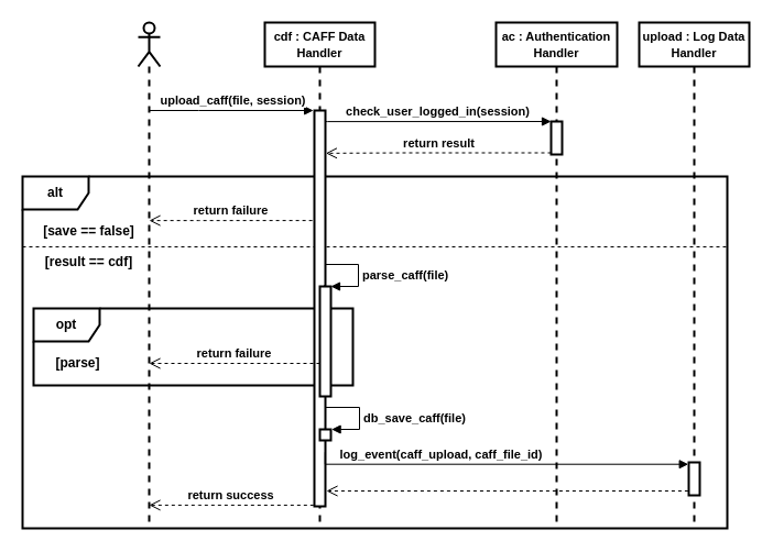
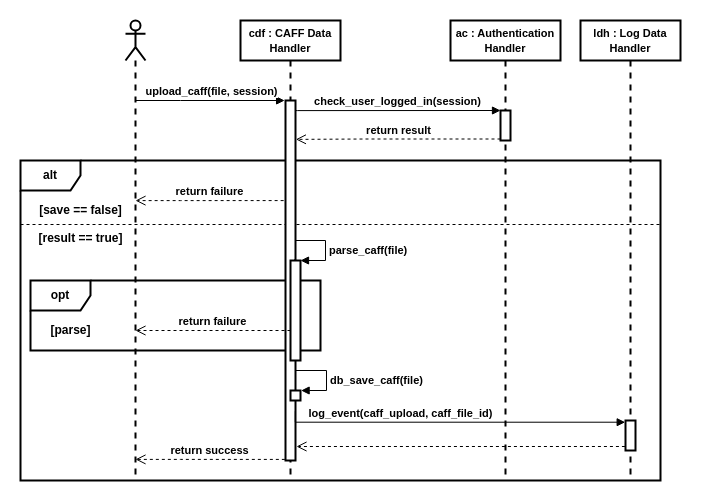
  <mxCell id="0" />
  <mxCell id="1" parent="0" />
  <mxCell id="2" value="" style="line;strokeWidth=1;fillColor=none;align=left;verticalAlign=middle;spacingTop=-1;spacingLeft=3;spacingRight=3;rotatable=0;labelPosition=right;points=[];portConstraint=eastwest;dashed=1;" parent="1" vertex="1"><mxGeometry x="20" y="220" width="640" height="8" as="geometry" /></mxCell>
  <mxCell id="3" value="&lt;b&gt;alt&lt;/b&gt;" style="shape=umlFrame;whiteSpace=wrap;html=1;strokeWidth=2;" parent="1" vertex="1"><mxGeometry x="20" y="160" width="640" height="320" as="geometry" /></mxCell>
  <mxCell id="4" value="&lt;b&gt;opt&lt;/b&gt;" style="shape=umlFrame;whiteSpace=wrap;html=1;strokeWidth=2;" parent="1" vertex="1"><mxGeometry x="30" y="280" width="290" height="70" as="geometry" /></mxCell>
  <mxCell id="5" style="edgeStyle=orthogonalEdgeStyle;rounded=0;orthogonalLoop=1;jettySize=auto;html=1;endArrow=block;endFill=1;entryX=-0.089;entryY=0;entryDx=0;entryDy=0;entryPerimeter=0;strokeWidth=1;" parent="1" source="7" target="9" edge="1"><mxGeometry relative="1" as="geometry"><Array as="points"><mxPoint x="180" y="100" /><mxPoint x="180" y="100" /></Array></mxGeometry></mxCell>
  <mxCell id="6" value="&lt;div&gt;&lt;b&gt;upload_caff(file, session)&lt;/b&gt;&lt;/div&gt;" style="edgeLabel;html=1;align=center;verticalAlign=middle;resizable=0;points=[];" parent="5" vertex="1" connectable="0"><mxGeometry x="0.227" y="-1" relative="1" as="geometry"><mxPoint x="-16" y="-11" as="offset" /></mxGeometry></mxCell>
  <mxCell id="7" value="" style="shape=umlLifeline;participant=umlActor;perimeter=lifelinePerimeter;whiteSpace=wrap;html=1;container=1;collapsible=0;recursiveResize=0;verticalAlign=top;spacingTop=36;outlineConnect=0;strokeWidth=2;" parent="1" vertex="1"><mxGeometry x="125" y="20" width="20" height="460" as="geometry" /></mxCell>
  <mxCell id="8" value="&lt;font style=&quot;font-size: 11px&quot;&gt;&lt;b&gt;cdf : CAFF Data Handler&lt;br&gt;&lt;/b&gt;&lt;/font&gt;" style="shape=umlLifeline;perimeter=lifelinePerimeter;whiteSpace=wrap;html=1;container=1;collapsible=0;recursiveResize=0;outlineConnect=0;strokeWidth=2;" parent="1" vertex="1"><mxGeometry x="240" y="20" width="100" height="460" as="geometry" /></mxCell>
  <mxCell id="9" value="" style="html=1;points=[];perimeter=orthogonalPerimeter;strokeWidth=2;" parent="8" vertex="1"><mxGeometry x="45" y="80" width="10" height="360" as="geometry" /></mxCell>
  <mxCell id="10" value="" style="html=1;points=[];perimeter=orthogonalPerimeter;strokeWidth=2;" parent="8" vertex="1"><mxGeometry x="50" y="240" width="10" height="100" as="geometry" /></mxCell>
  <mxCell id="11" value="&lt;b&gt;parse_caff(file)&lt;/b&gt;" style="edgeStyle=orthogonalEdgeStyle;html=1;align=left;spacingLeft=2;endArrow=block;rounded=0;entryX=1;entryY=0;exitX=0.392;exitY=-0.009;exitDx=0;exitDy=0;exitPerimeter=0;strokeWidth=1;" parent="8" source="10" target="10" edge="1"><mxGeometry x="0.265" relative="1" as="geometry"><mxPoint x="55" y="250" as="sourcePoint" /><Array as="points"><mxPoint x="55" y="240" /><mxPoint x="55" y="220" /><mxPoint x="85" y="220" /><mxPoint x="85" y="240" /></Array><mxPoint as="offset" /></mxGeometry></mxCell>
  <mxCell id="12" value="&lt;b&gt;db_save_caff(file)&lt;/b&gt;" style="edgeStyle=orthogonalEdgeStyle;html=1;align=left;spacingLeft=2;endArrow=block;rounded=0;entryX=1.062;entryY=0.002;entryDx=0;entryDy=0;entryPerimeter=0;strokeWidth=1;" edge="1" parent="8" target="13"><mxGeometry x="0.08" relative="1" as="geometry"><mxPoint x="55" y="350" as="sourcePoint" /><Array as="points"><mxPoint x="86" y="350" /><mxPoint x="86" y="370" /></Array><mxPoint as="offset" /><mxPoint x="61.08" y="369.97" as="targetPoint" /></mxGeometry></mxCell>
  <mxCell id="13" value="" style="html=1;points=[];perimeter=orthogonalPerimeter;strokeWidth=2;" vertex="1" parent="8"><mxGeometry x="50" y="370" width="10" height="10" as="geometry" /></mxCell>
  <mxCell id="14" value="&lt;font style=&quot;font-size: 11px&quot;&gt;&lt;b&gt;ac : Authentication Handler&lt;br&gt;&lt;/b&gt;&lt;/font&gt;" style="shape=umlLifeline;perimeter=lifelinePerimeter;whiteSpace=wrap;html=1;container=1;collapsible=0;recursiveResize=0;outlineConnect=0;strokeWidth=2;" parent="1" vertex="1"><mxGeometry x="450" y="20" width="110" height="460" as="geometry" /></mxCell>
  <mxCell id="15" value="" style="html=1;points=[];perimeter=orthogonalPerimeter;strokeWidth=2;" parent="14" vertex="1"><mxGeometry x="50" y="90" width="10" height="30" as="geometry" /></mxCell>
  <mxCell id="16" value="&lt;b&gt;check_user_logged_in(session)&lt;/b&gt;" style="html=1;verticalAlign=bottom;endArrow=block;entryX=0;entryY=0;rounded=0;edgeStyle=orthogonalEdgeStyle;exitX=1.028;exitY=0.028;exitDx=0;exitDy=0;exitPerimeter=0;strokeWidth=1;" parent="1" source="9" target="15" edge="1"><mxGeometry relative="1" as="geometry"><mxPoint x="297" y="110" as="sourcePoint" /><Array as="points"><mxPoint x="297" y="110" /></Array></mxGeometry></mxCell>
  <mxCell id="17" value="&lt;b&gt;return result&lt;br&gt;&lt;/b&gt;" style="html=1;verticalAlign=bottom;endArrow=open;dashed=1;endSize=8;exitX=0;exitY=0.95;rounded=0;edgeStyle=orthogonalEdgeStyle;entryX=1.04;entryY=0.108;entryDx=0;entryDy=0;entryPerimeter=0;strokeWidth=1;" parent="1" source="15" edge="1" target="9"><mxGeometry relative="1" as="geometry"><mxPoint x="300" y="139" as="targetPoint" /><Array as="points"><mxPoint x="365" y="138" /></Array></mxGeometry></mxCell>
  <mxCell id="18" value="&lt;b&gt;[save == false]&lt;br&gt;&lt;/b&gt;" style="text;html=1;align=center;verticalAlign=middle;resizable=0;points=[];autosize=1;strokeColor=none;fillColor=none;" parent="1" vertex="1"><mxGeometry x="30" y="200" width="100" height="20" as="geometry" /></mxCell>
  <mxCell id="19" value="&lt;b&gt;return failure&lt;br&gt;&lt;/b&gt;" style="html=1;verticalAlign=bottom;endArrow=open;dashed=1;endSize=8;rounded=0;edgeStyle=orthogonalEdgeStyle;exitX=-0.186;exitY=0.278;exitDx=0;exitDy=0;exitPerimeter=0;strokeWidth=1;" parent="1" source="9" target="7" edge="1"><mxGeometry relative="1" as="geometry"><mxPoint x="230" y="200" as="sourcePoint" /><mxPoint x="150" y="200" as="targetPoint" /><Array as="points"><mxPoint x="180" y="200" /><mxPoint x="180" y="200" /></Array></mxGeometry></mxCell>
- <mxCell id="20" value="&lt;b&gt;[result == cdf]&lt;br&gt;&lt;/b&gt;" style="text;html=1;align=center;verticalAlign=middle;resizable=0;points=[];autosize=1;strokeColor=none;fillColor=none;" parent="1" vertex="1"><mxGeometry x="30" y="228" width="100" height="20" as="geometry" /></mxCell>
+ <mxCell id="20" value="&lt;b&gt;[result == true]&lt;br&gt;&lt;/b&gt;" style="text;html=1;align=center;verticalAlign=middle;resizable=0;points=[];autosize=1;strokeColor=none;fillColor=none;" parent="1" vertex="1"><mxGeometry x="30" y="228" width="100" height="20" as="geometry" /></mxCell>
  <mxCell id="21" value="&lt;b&gt;[parse]&lt;/b&gt;" style="text;html=1;align=center;verticalAlign=middle;resizable=0;points=[];autosize=1;strokeColor=none;fillColor=none;" parent="1" vertex="1"><mxGeometry x="40" y="320" width="60" height="20" as="geometry" /></mxCell>
  <mxCell id="22" value="&lt;b&gt;return failure&lt;br&gt;&lt;/b&gt;" style="html=1;verticalAlign=bottom;endArrow=open;dashed=1;endSize=8;rounded=0;edgeStyle=orthogonalEdgeStyle;strokeWidth=1;" parent="1" target="7" edge="1"><mxGeometry relative="1" as="geometry"><mxPoint x="290" y="330" as="sourcePoint" /><mxPoint x="210" y="310" as="targetPoint" /><Array as="points"><mxPoint x="290" y="330" /></Array></mxGeometry></mxCell>
- <mxCell id="23" value="&lt;font style=&quot;font-size: 11px&quot;&gt;&lt;b&gt;upload : Log Data Handler&lt;br&gt;&lt;/b&gt;&lt;/font&gt;" style="shape=umlLifeline;perimeter=lifelinePerimeter;whiteSpace=wrap;html=1;container=1;collapsible=0;recursiveResize=0;outlineConnect=0;strokeWidth=2;" parent="1" vertex="1"><mxGeometry x="580" y="20" width="100" height="460" as="geometry" /></mxCell>
+ <mxCell id="23" value="&lt;font style=&quot;font-size: 11px&quot;&gt;&lt;b&gt;ldh : Log Data Handler&lt;br&gt;&lt;/b&gt;&lt;/font&gt;" style="shape=umlLifeline;perimeter=lifelinePerimeter;whiteSpace=wrap;html=1;container=1;collapsible=0;recursiveResize=0;outlineConnect=0;strokeWidth=2;" parent="1" vertex="1"><mxGeometry x="580" y="20" width="100" height="460" as="geometry" /></mxCell>
  <mxCell id="24" value="" style="html=1;points=[];perimeter=orthogonalPerimeter;strokeWidth=2;" parent="23" vertex="1"><mxGeometry x="45" y="400" width="10" height="30" as="geometry" /></mxCell>
  <mxCell id="25" value="&lt;b&gt;log_event(caff_upload, caff_file_id)&lt;/b&gt;" style="html=1;verticalAlign=bottom;endArrow=block;rounded=0;edgeStyle=orthogonalEdgeStyle;entryX=-0.031;entryY=0.057;entryDx=0;entryDy=0;entryPerimeter=0;exitX=0.983;exitY=0.863;exitDx=0;exitDy=0;exitPerimeter=0;strokeWidth=1;" parent="1" source="9" target="24" edge="1"><mxGeometry x="-0.318" width="80" relative="1" as="geometry"><mxPoint x="295" y="413" as="sourcePoint" /><mxPoint x="380" y="420" as="targetPoint" /><Array as="points"><mxPoint x="295" y="422" /></Array><mxPoint as="offset" /></mxGeometry></mxCell>
  <mxCell id="26" value="" style="html=1;verticalAlign=bottom;endArrow=open;dashed=1;endSize=8;rounded=0;edgeStyle=orthogonalEdgeStyle;exitX=-0.057;exitY=0.871;exitDx=0;exitDy=0;exitPerimeter=0;strokeWidth=1;" parent="1" source="24" edge="1"><mxGeometry relative="1" as="geometry"><mxPoint x="640" y="440" as="sourcePoint" /><mxPoint x="296" y="446" as="targetPoint" /><Array as="points"><mxPoint x="296" y="446" /></Array></mxGeometry></mxCell>
  <mxCell id="27" value="&lt;b&gt;return success&lt;br&gt;&lt;/b&gt;" style="html=1;verticalAlign=bottom;endArrow=open;dashed=1;endSize=8;rounded=0;edgeStyle=orthogonalEdgeStyle;exitX=-0.065;exitY=0.997;exitDx=0;exitDy=0;exitPerimeter=0;strokeWidth=1;" parent="1" source="9" target="7" edge="1"><mxGeometry relative="1" as="geometry"><mxPoint x="280" y="450" as="sourcePoint" /><mxPoint x="200" y="450" as="targetPoint" /><Array as="points"><mxPoint x="180" y="459" /><mxPoint x="180" y="459" /></Array></mxGeometry></mxCell>
